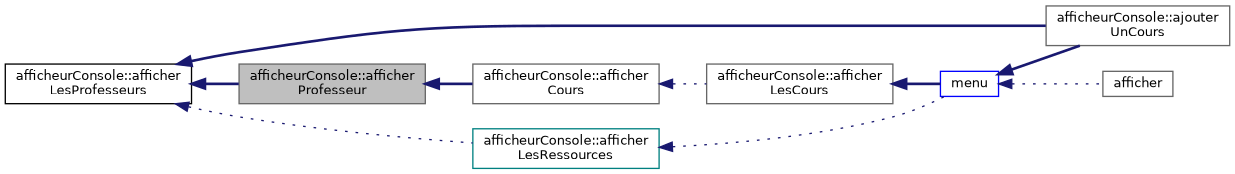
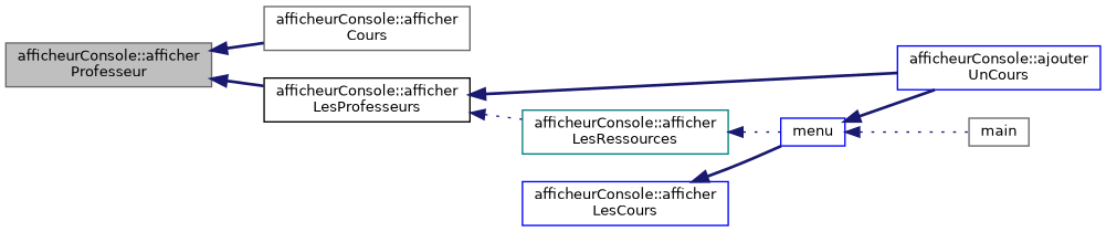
  digraph {
    rankdir=LR
    node [color=gray40 fillcolor=white fontname=Helvetica fontsize=10 shape=record style=filled]
    edge [color=midnightblue dir=back fontname=Helvetica fontsize=10 labelfontname=Helvetica labelfontsize=10 style=bold]
    n1 [fillcolor=grey75 fontcolor=black height=0.2 label="afficheurConsole::afficher\lProfesseur" width=0.4]
    n2 [height=0.2 label="afficheurConsole::afficher\lCours" width=0.4]
    n3 [color=black height=0.2 label="afficheurConsole::afficher\lLesProfesseurs" width=0.4]
-   n4 [height=0.2 label="afficheurConsole::afficher\lLesCours" width=0.4]
-   n5 [height=0.2 label="afficheurConsole::ajouter\lUnCours" width=0.4]
+   n4 [color=blue height=0.2 label="afficheurConsole::afficher\lLesCours" width=0.4]
+   n5 [color=blue height=0.2 label="afficheurConsole::ajouter\lUnCours" width=0.4]
    n6 [color=teal height=0.2 label="afficheurConsole::afficher\lLesRessources" width=0.4]
    n7 [color=blue height=0.2 label=menu width=0.4]
-   n8 [height=0.2 label=afficher width=0.4]
+   n8 [height=0.2 label=main width=0.4]
    n1 -> n2
-   n3 -> n1
-   n2 -> n4 [style=dotted]
+   n1 -> n3
    n3 -> n5
    n3 -> n6 [style=dotted]
    n4 -> n7
    n6 -> n7 [style=dotted]
    n7 -> n5
    n7 -> n8 [style=dotted]
  }
